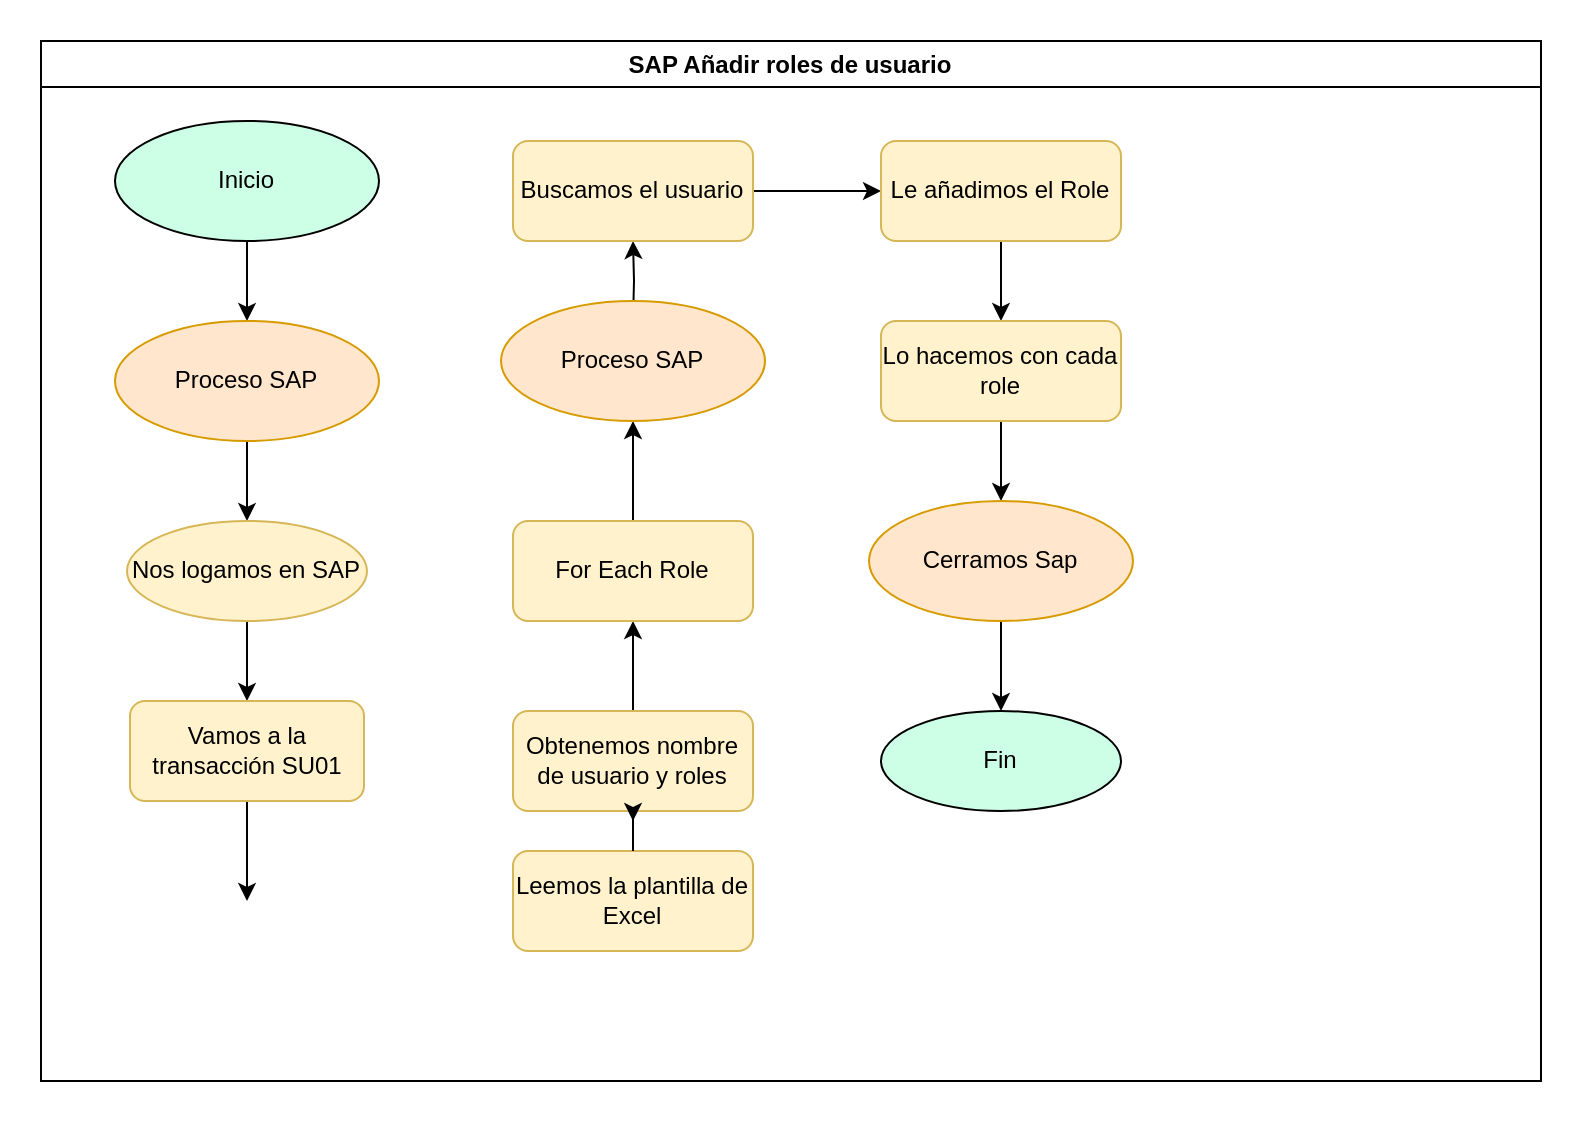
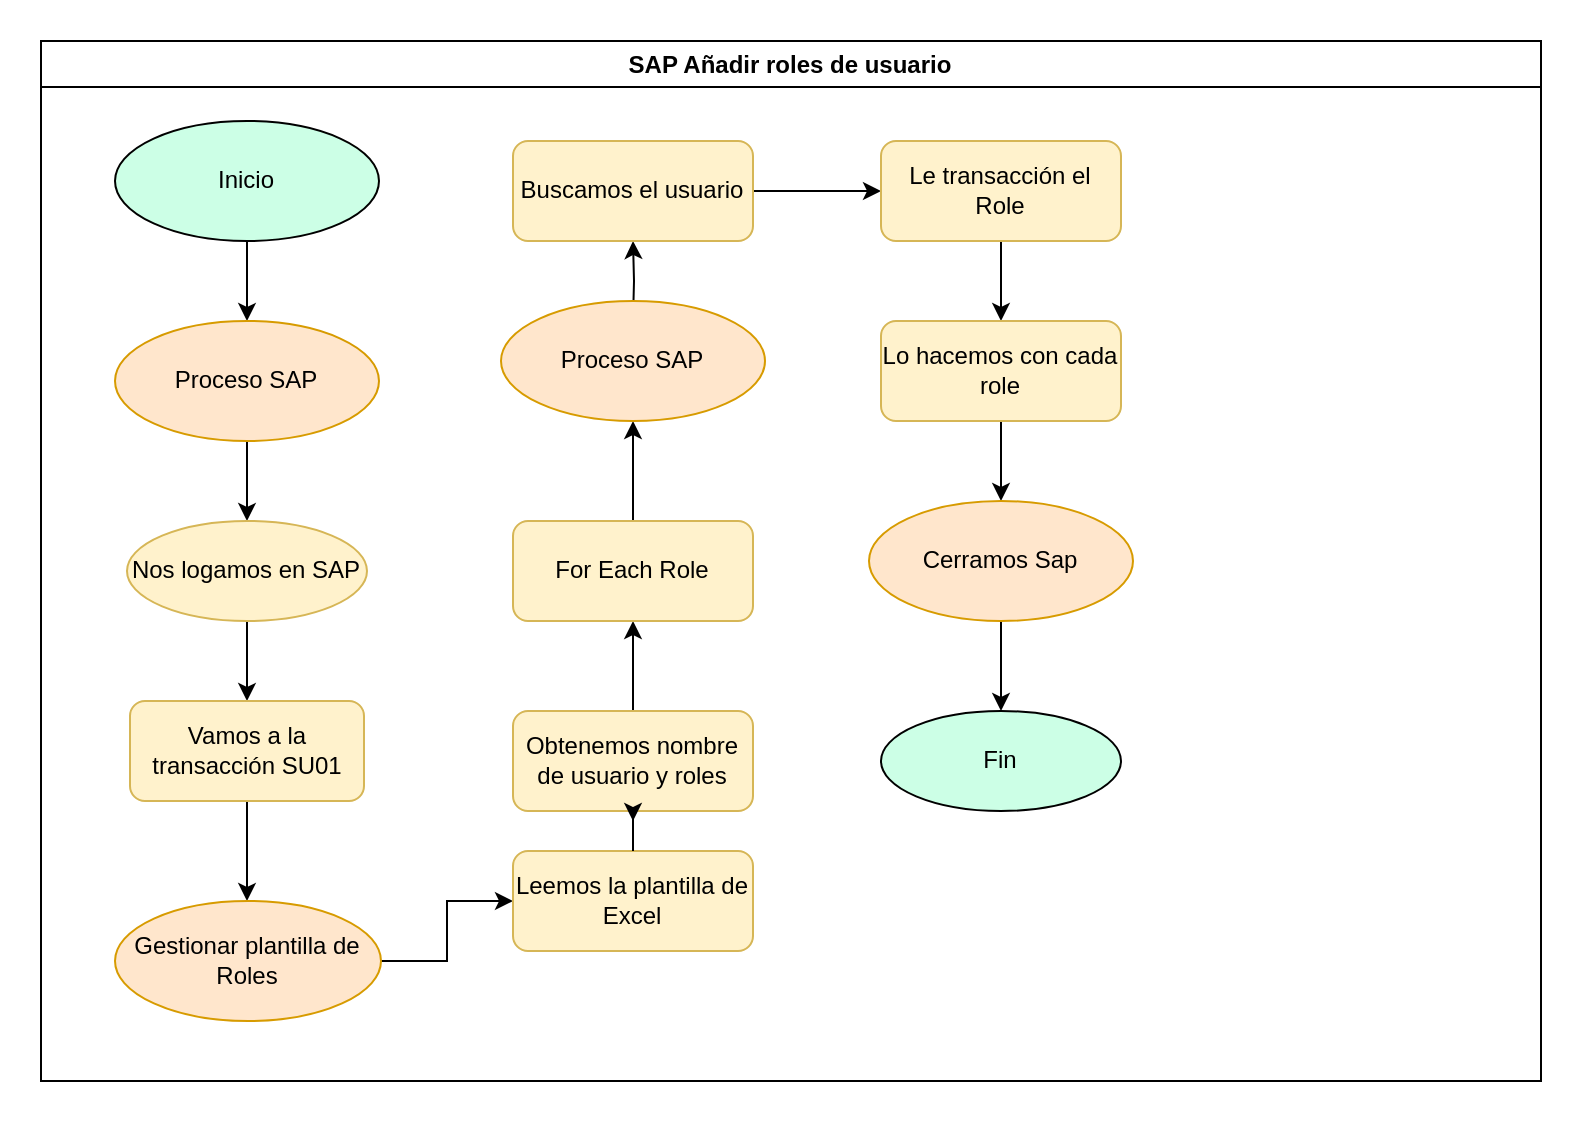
  <mxCell id="0" />
  <mxCell id="1" parent="0" />
  <mxCell id="2" value="SAP Añadir roles de usuario" style="swimlane;startSize=23;" parent="1" vertex="1"><mxGeometry x="20" y="20" width="750" height="520" as="geometry" /></mxCell>
  <mxCell id="3" style="edgeStyle=orthogonalEdgeStyle;rounded=0;orthogonalLoop=1;jettySize=auto;html=1;exitX=0.5;exitY=1;exitDx=0;exitDy=0;entryX=0.5;entryY=0;entryDx=0;entryDy=0;" parent="2" source="4" target="12" edge="1"><mxGeometry relative="1" as="geometry" /></mxCell>
  <mxCell id="4" value="Inicio" style="ellipse;whiteSpace=wrap;html=1;fillColor=#CCFFE6;" parent="2" vertex="1"><mxGeometry x="37" y="40" width="132" height="60" as="geometry" /></mxCell>
  <mxCell id="5" style="edgeStyle=orthogonalEdgeStyle;rounded=0;orthogonalLoop=1;jettySize=auto;html=1;exitX=0.5;exitY=1;exitDx=0;exitDy=0;entryX=0.5;entryY=0;entryDx=0;entryDy=0;" parent="2" edge="1"><mxGeometry relative="1" as="geometry"><mxPoint x="98" y="190" as="sourcePoint" /></mxGeometry></mxCell>
  <mxCell id="6" style="edgeStyle=orthogonalEdgeStyle;rounded=0;orthogonalLoop=1;jettySize=auto;html=1;exitX=0.5;exitY=1;exitDx=0;exitDy=0;entryX=0.5;entryY=0;entryDx=0;entryDy=0;" parent="2" edge="1"><mxGeometry relative="1" as="geometry"><mxPoint x="98" y="280" as="sourcePoint" /></mxGeometry></mxCell>
  <mxCell id="7" style="edgeStyle=orthogonalEdgeStyle;rounded=0;orthogonalLoop=1;jettySize=auto;html=1;exitX=0.5;exitY=1;exitDx=0;exitDy=0;entryX=0.5;entryY=0;entryDx=0;entryDy=0;" parent="2" edge="1"><mxGeometry relative="1" as="geometry"><mxPoint x="98" y="360" as="sourcePoint" /></mxGeometry></mxCell>
  <mxCell id="8" style="edgeStyle=orthogonalEdgeStyle;rounded=0;orthogonalLoop=1;jettySize=auto;html=1;exitX=1;exitY=0.5;exitDx=0;exitDy=0;entryX=0;entryY=0.5;entryDx=0;entryDy=0;" parent="2" edge="1"><mxGeometry relative="1" as="geometry"><mxPoint x="210" y="425" as="targetPoint" /></mxGeometry></mxCell>
  <mxCell id="9" value="Fin" style="ellipse;whiteSpace=wrap;html=1;fillColor=#CCFFE6;" parent="2" vertex="1"><mxGeometry x="420" y="335" width="120" height="50" as="geometry" /></mxCell>
  <mxCell id="10" style="edgeStyle=orthogonalEdgeStyle;rounded=0;orthogonalLoop=1;jettySize=auto;html=1;entryX=0.517;entryY=0.75;entryDx=0;entryDy=0;entryPerimeter=0;" parent="2" edge="1"><mxGeometry relative="1" as="geometry"><mxPoint x="272.04" y="325" as="targetPoint" /></mxGeometry></mxCell>
  <mxCell id="11" style="edgeStyle=orthogonalEdgeStyle;rounded=0;orthogonalLoop=1;jettySize=auto;html=1;entryX=0.5;entryY=0;entryDx=0;entryDy=0;" parent="2" source="12" target="14" edge="1"><mxGeometry relative="1" as="geometry" /></mxCell>
  <mxCell id="12" value="Proceso SAP" style="ellipse;whiteSpace=wrap;html=1;fillColor=#ffe6cc;strokeColor=#d79b00;" parent="2" vertex="1"><mxGeometry x="37" y="140" width="132" height="60" as="geometry" /></mxCell>
  <mxCell id="13" style="edgeStyle=orthogonalEdgeStyle;rounded=0;orthogonalLoop=1;jettySize=auto;html=1;exitX=0.5;exitY=1;exitDx=0;exitDy=0;entryX=0.5;entryY=0;entryDx=0;entryDy=0;" parent="2" source="14" target="16" edge="1"><mxGeometry relative="1" as="geometry" /></mxCell>
  <mxCell id="14" value="Nos logamos en SAP" style="ellipse;whiteSpace=wrap;html=1;fillColor=#fff2cc;strokeColor=#d6b656;" parent="2" vertex="1"><mxGeometry x="43" y="240" width="120" height="50" as="geometry" /></mxCell>
  <mxCell id="15" style="edgeStyle=orthogonalEdgeStyle;rounded=0;orthogonalLoop=1;jettySize=auto;html=1;exitX=0.5;exitY=1;exitDx=0;exitDy=0;entryX=0.5;entryY=0;entryDx=0;entryDy=0;" parent="2" source="16" edge="1"><mxGeometry relative="1" as="geometry"><mxPoint x="103" y="430" as="targetPoint" /></mxGeometry></mxCell>
  <mxCell id="16" value="Vamos a la transacción&amp;nbsp;SU01" style="rounded=1;whiteSpace=wrap;html=1;fillColor=#fff2cc;strokeColor=#d6b656;" parent="2" vertex="1"><mxGeometry x="44.5" y="330" width="117" height="50" as="geometry" /></mxCell>
+ <mxCell id="17" style="edgeStyle=orthogonalEdgeStyle;rounded=0;orthogonalLoop=1;jettySize=auto;html=1;entryX=0;entryY=0.5;entryDx=0;entryDy=0;" edge="1" parent="2" source="18" target="30"><mxGeometry relative="1" as="geometry" /></mxCell>
+ <mxCell id="18" value="Gestionar plantilla de Roles" style="ellipse;whiteSpace=wrap;html=1;fillColor=#ffe6cc;strokeColor=#d79b00;" parent="2" vertex="1"><mxGeometry x="37" y="430" width="133" height="60" as="geometry" /></mxCell>
  <mxCell id="19" style="edgeStyle=orthogonalEdgeStyle;rounded=0;orthogonalLoop=1;jettySize=auto;html=1;exitX=0.5;exitY=0;exitDx=0;exitDy=0;entryX=0.5;entryY=1;entryDx=0;entryDy=0;" parent="2" source="20" edge="1"><mxGeometry relative="1" as="geometry"><mxPoint x="296" y="290" as="targetPoint" /></mxGeometry></mxCell>
  <mxCell id="20" value="Obtenemos nombre de usuario y roles" style="rounded=1;whiteSpace=wrap;html=1;fillColor=#fff2cc;strokeColor=#d6b656;" parent="2" vertex="1"><mxGeometry x="236" y="335" width="120" height="50" as="geometry" /></mxCell>
  <mxCell id="21" style="edgeStyle=orthogonalEdgeStyle;rounded=0;orthogonalLoop=1;jettySize=auto;html=1;exitX=0.5;exitY=0;exitDx=0;exitDy=0;entryX=0.5;entryY=1;entryDx=0;entryDy=0;" parent="2" target="23" edge="1"><mxGeometry relative="1" as="geometry"><mxPoint x="296" y="140" as="sourcePoint" /></mxGeometry></mxCell>
  <mxCell id="22" style="edgeStyle=orthogonalEdgeStyle;rounded=0;orthogonalLoop=1;jettySize=auto;html=1;exitX=1;exitY=0.5;exitDx=0;exitDy=0;entryX=0;entryY=0.5;entryDx=0;entryDy=0;" parent="2" source="23" target="25" edge="1"><mxGeometry relative="1" as="geometry" /></mxCell>
  <mxCell id="23" value="Buscamos el usuario" style="rounded=1;whiteSpace=wrap;html=1;fillColor=#fff2cc;strokeColor=#d6b656;" parent="2" vertex="1"><mxGeometry x="236" y="50" width="120" height="50" as="geometry" /></mxCell>
  <mxCell id="24" style="edgeStyle=orthogonalEdgeStyle;rounded=0;orthogonalLoop=1;jettySize=auto;html=1;exitX=0.5;exitY=1;exitDx=0;exitDy=0;entryX=0.5;entryY=0;entryDx=0;entryDy=0;" edge="1" parent="2" source="25" target="27"><mxGeometry relative="1" as="geometry" /></mxCell>
- <mxCell id="25" value="Le añadimos el Role" style="rounded=1;whiteSpace=wrap;html=1;fillColor=#fff2cc;strokeColor=#d6b656;" parent="2" vertex="1"><mxGeometry x="420" y="50" width="120" height="50" as="geometry" /></mxCell>
+ <mxCell id="25" value="Le transacción el Role" style="rounded=1;whiteSpace=wrap;html=1;fillColor=#fff2cc;strokeColor=#d6b656;" parent="2" vertex="1"><mxGeometry x="420" y="50" width="120" height="50" as="geometry" /></mxCell>
  <mxCell id="26" style="edgeStyle=orthogonalEdgeStyle;rounded=0;orthogonalLoop=1;jettySize=auto;html=1;exitX=0.5;exitY=1;exitDx=0;exitDy=0;entryX=0.5;entryY=0;entryDx=0;entryDy=0;" edge="1" parent="2" source="27" target="29"><mxGeometry relative="1" as="geometry" /></mxCell>
  <mxCell id="27" value="Lo hacemos con cada role" style="rounded=1;whiteSpace=wrap;html=1;fillColor=#fff2cc;strokeColor=#d6b656;" parent="2" vertex="1"><mxGeometry x="420" y="140" width="120" height="50" as="geometry" /></mxCell>
  <mxCell id="28" style="edgeStyle=orthogonalEdgeStyle;rounded=0;orthogonalLoop=1;jettySize=auto;html=1;exitX=0.5;exitY=1;exitDx=0;exitDy=0;entryX=0.5;entryY=0;entryDx=0;entryDy=0;" edge="1" parent="2" source="29" target="9"><mxGeometry relative="1" as="geometry" /></mxCell>
  <mxCell id="29" value="Cerramos Sap" style="ellipse;whiteSpace=wrap;html=1;fillColor=#ffe6cc;strokeColor=#d79b00;" parent="2" vertex="1"><mxGeometry x="414" y="230" width="132" height="60" as="geometry" /></mxCell>
  <mxCell id="30" value="Leemos la plantilla de Excel" style="rounded=1;whiteSpace=wrap;html=1;fillColor=#fff2cc;strokeColor=#d6b656;" vertex="1" parent="2"><mxGeometry x="236" y="405" width="120" height="50" as="geometry" /></mxCell>
  <mxCell id="31" style="edgeStyle=orthogonalEdgeStyle;rounded=0;orthogonalLoop=1;jettySize=auto;html=1;entryX=0.5;entryY=1;entryDx=0;entryDy=0;" edge="1" parent="2" source="32" target="33"><mxGeometry relative="1" as="geometry" /></mxCell>
  <mxCell id="32" value="For Each Role" style="rounded=1;whiteSpace=wrap;html=1;fillColor=#fff2cc;strokeColor=#d6b656;" vertex="1" parent="2"><mxGeometry x="236" y="240" width="120" height="50" as="geometry" /></mxCell>
  <mxCell id="33" value="Proceso SAP" style="ellipse;whiteSpace=wrap;html=1;fillColor=#ffe6cc;strokeColor=#d79b00;" vertex="1" parent="2"><mxGeometry x="230" y="130" width="132" height="60" as="geometry" /></mxCell>
  <mxCell id="34" style="edgeStyle=orthogonalEdgeStyle;rounded=0;orthogonalLoop=1;jettySize=auto;html=1;" edge="1" parent="1" source="30"><mxGeometry relative="1" as="geometry"><mxPoint x="316" y="410" as="targetPoint" /></mxGeometry></mxCell>
